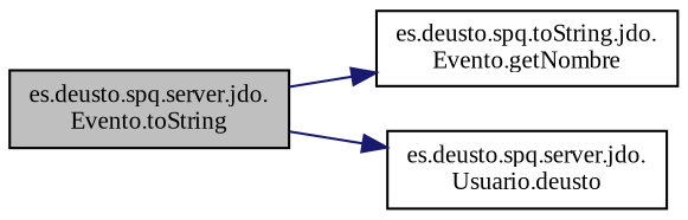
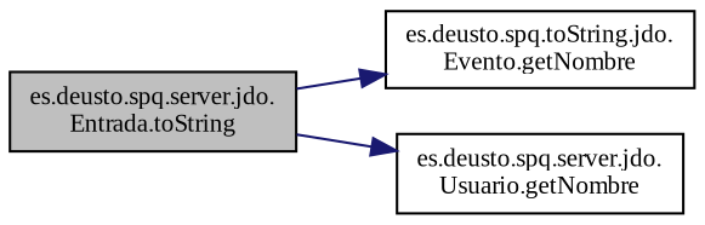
  digraph {
    fontname="Liberation Serif"
    rankdir=LR
    node [color=black fillcolor=white fontname="Liberation Serif" fontsize=10 shape=record style=filled]
    edge [color=midnightblue fontname="Liberation Serif" fontsize=10 labelfontname=Helvetica labelfontsize=10 style=solid]
-   n1 [fillcolor=grey75 fontcolor=black height=0.2 label="es.deusto.spq.server.jdo.\lEvento.toString" width=0.4]
+   n1 [fillcolor=grey75 fontcolor=black height=0.2 label="es.deusto.spq.server.jdo.\lEntrada.toString" width=0.4]
    n2 [height=0.2 label="es.deusto.spq.toString.jdo.\lEvento.getNombre" width=0.4]
-   n3 [height=0.2 label="es.deusto.spq.server.jdo.\lUsuario.deusto" width=0.4]
+   n3 [height=0.2 label="es.deusto.spq.server.jdo.\lUsuario.getNombre" width=0.4]
    n1 -> n2
    n1 -> n3
  }
